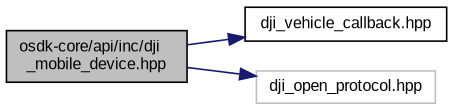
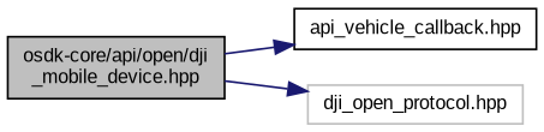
  digraph {
    fontname="Liberation Sans"
    rankdir=LR
    node [color=black fillcolor=white fontname="Liberation Sans" fontsize=10 shape=record style=filled]
    edge [color=midnightblue fontname="Liberation Sans" fontsize=10 labelfontname=Helvetica labelfontsize=10 style=solid]
-   n1 [fillcolor=grey75 fontcolor=black height=0.2 label="osdk-core/api/inc/dji\l_mobile_device.hpp" width=0.4]
-   n2 [height=0.2 label="dji_vehicle_callback.hpp" width=0.4]
+   n1 [fillcolor=grey75 fontcolor=black height=0.2 label="osdk-core/api/open/dji\l_mobile_device.hpp" width=0.4]
+   n2 [height=0.2 label="api_vehicle_callback.hpp" width=0.4]
    n3 [color=grey75 height=0.2 label="dji_open_protocol.hpp" width=0.4]
    n1 -> n2
    n1 -> n3
  }
